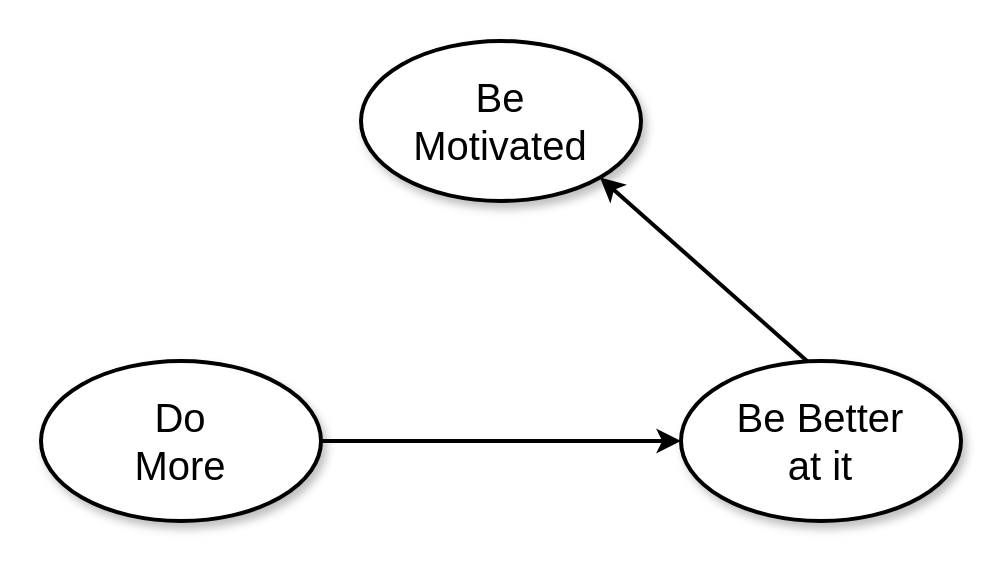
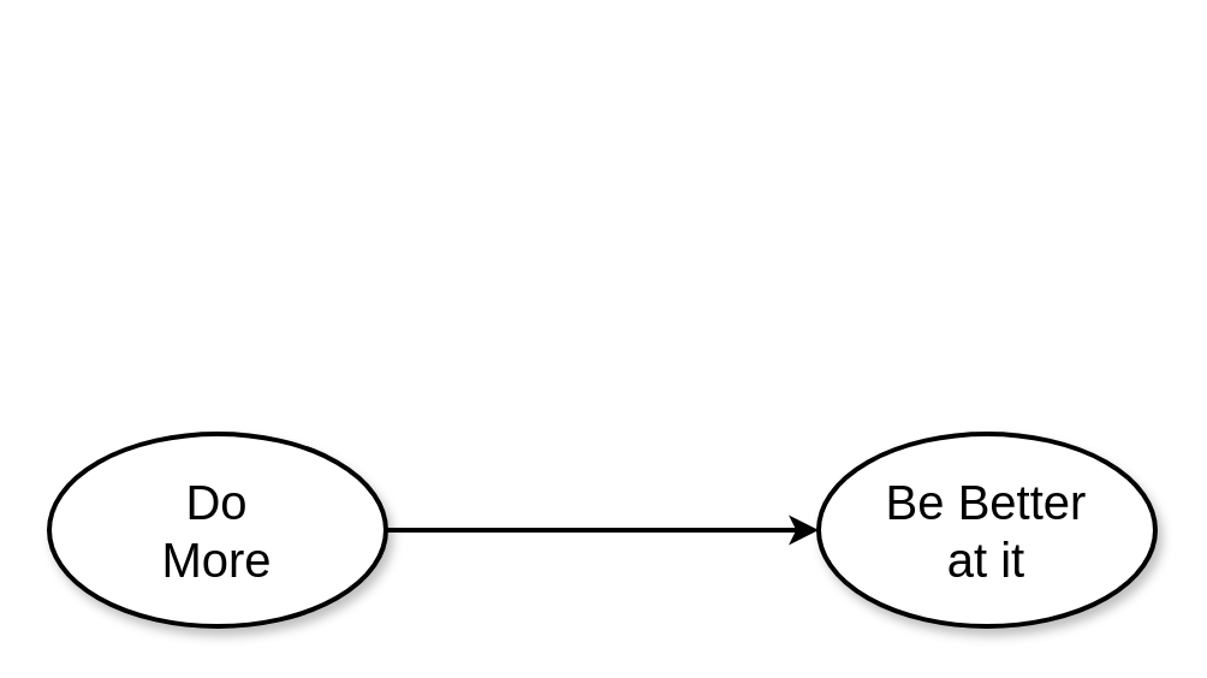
  <mxCell id="0" />
  <mxCell id="1" parent="0" />
- <mxCell id="2" value="&lt;font style=&quot;font-size: 20px&quot;&gt;Be&lt;br&gt;Motivated&lt;/font&gt;" style="ellipse;whiteSpace=wrap;html=1;strokeWidth=2;shadow=1;" vertex="1" parent="1"><mxGeometry x="180" y="20" width="140" height="80" as="geometry" /></mxCell>
  <mxCell id="3" style="edgeStyle=orthogonalEdgeStyle;rounded=0;orthogonalLoop=1;jettySize=auto;html=1;entryX=0;entryY=0.5;entryDx=0;entryDy=0;fontSize=20;strokeWidth=2;" edge="1" parent="1" source="4" target="5"><mxGeometry relative="1" as="geometry" /></mxCell>
  <mxCell id="4" value="&lt;span style=&quot;font-size: 20px&quot;&gt;Do&lt;br&gt;More&lt;/span&gt;" style="ellipse;whiteSpace=wrap;html=1;strokeWidth=2;shadow=1;" vertex="1" parent="1"><mxGeometry x="20" y="180" width="140" height="80" as="geometry" /></mxCell>
  <mxCell id="5" value="&lt;span style=&quot;font-size: 20px&quot;&gt;Be Better&lt;br&gt;at it&lt;/span&gt;" style="ellipse;whiteSpace=wrap;html=1;strokeWidth=2;shadow=1;" vertex="1" parent="1"><mxGeometry x="340" y="180" width="140" height="80" as="geometry" /></mxCell>
- <mxCell id="6" value="" style="endArrow=classic;html=1;rounded=0;fontSize=20;strokeWidth=2;entryX=1;entryY=1;entryDx=0;entryDy=0;exitX=0.45;exitY=0;exitDx=0;exitDy=0;exitPerimeter=0;" edge="1" parent="1" source="5" target="2"><mxGeometry width="50" height="50" relative="1" as="geometry"><mxPoint x="200" y="60" as="sourcePoint" /><mxPoint x="250" y="10" as="targetPoint" /></mxGeometry></mxCell>
